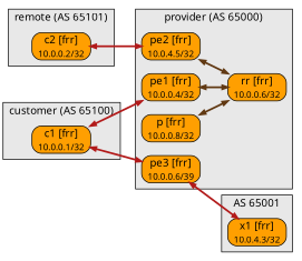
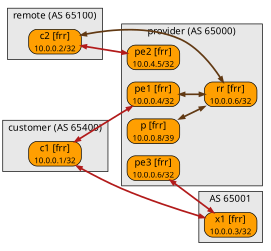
  graph {
    rankdir=LR
    node [fillcolor="#ff9f01" fontname=Verdana shape=box style="rounded,filled"]
    edge [arrowsize=0.7 color="#b21a1a" dir=both fontname=Verdana labeldistance=1.5 labelfontsize=10 penwidth=2.5]
    n1 [label=<c2 [frr]<br /><sub>10.0.0.2/32</sub>>]
    n2 [label=<c1 [frr]<br /><sub>10.0.0.1/32</sub>>]
-   n3 [label=<x1 [frr]<br /><sub>10.0.4.3/32</sub>>]
+   n3 [label=<x1 [frr]<br /><sub>10.0.0.3/32</sub>>]
    n4 [label=<pe1 [frr]<br /><sub>10.0.0.4/32</sub>>]
    n5 [label=<pe2 [frr]<br /><sub>10.0.4.5/32</sub>>]
-   n6 [label=<pe3 [frr]<br /><sub>10.0.0.6/39</sub>>]
+   n6 [label=<pe3 [frr]<br /><sub>10.0.0.6/32</sub>>]
    n7 [label=<rr [frr]<br /><sub>10.0.0.6/32</sub>>]
-   n8 [label=<p [frr]<br /><sub>10.0.0.8/32</sub>>]
+   n8 [label=<p [frr]<br /><sub>10.0.0.8/39</sub>>]
    subgraph cluster_1 {
      bgcolor="#e8e8e8"
      fontname=Verdana
-     label="remote (AS 65101)"
+     label="remote (AS 65100)"
      n1
    }
    subgraph cluster_2 {
      bgcolor="#e8e8e8"
      fontname=Verdana
-     label="customer (AS 65100)"
+     label="customer (AS 65400)"
      n2
    }
    subgraph cluster_3 {
      bgcolor="#e8e8e8"
      fontname=Verdana
      label="AS 65001"
      n3
    }
    subgraph cluster_4 {
      bgcolor="#e8e8e8"
      fontname=Verdana
      label="provider (AS 65000)"
      n4
      n5
      n6
      n7
      n8
    }
    n1 -- n5
-   n2 -- n6
+   n2 -- n3
    n2 -- n4
    n4 -- n7 [color="#613913"]
-   n5 -- n7 [color="#613913"]
+   n1 -- n7 [color="#613913"]
    n6 -- n3
    n8 -- n7 [color="#613913"]
  }
